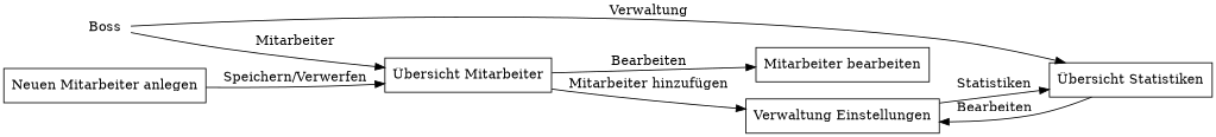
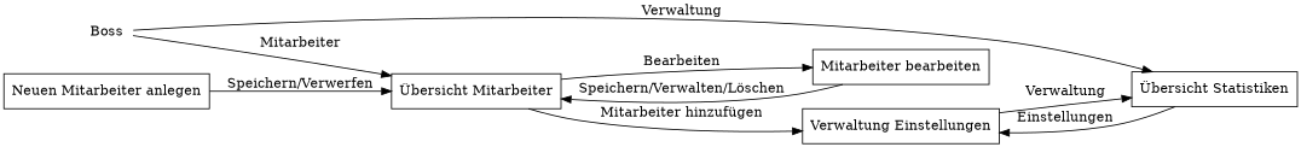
  digraph {
    rankdir=LR
    node [shape=box]
    Boss [shape=plaintext]
    n2 [label="Übersicht Mitarbeiter"]
    n3 [label="Übersicht Statistiken"]
    n4 [label="Mitarbeiter bearbeiten"]
    n5 [label="Verwaltung Einstellungen"]
    n6 [label="Neuen Mitarbeiter anlegen"]
    Boss -> n2 [label=Mitarbeiter]
    Boss -> n3 [label=Verwaltung]
    n2 -> n4 [label=Bearbeiten]
    n2 -> n5 [label="Mitarbeiter hinzufügen"]
-   n3 -> n5 [label=Bearbeiten]
-   n5 -> n3 [label=Statistiken]
+   n3 -> n5 [label=Einstellungen]
+   n4 -> n2 [label="Speichern/Verwalten/Löschen"]
+   n5 -> n3 [label=Verwaltung]
    n6 -> n2 [label="Speichern/Verwerfen"]
  }
